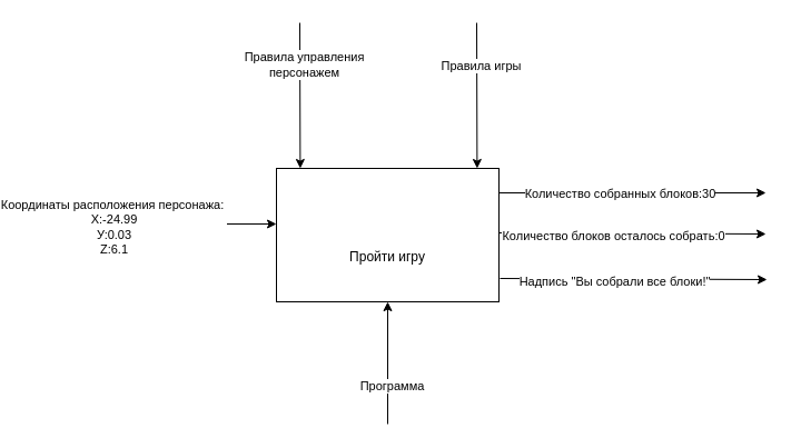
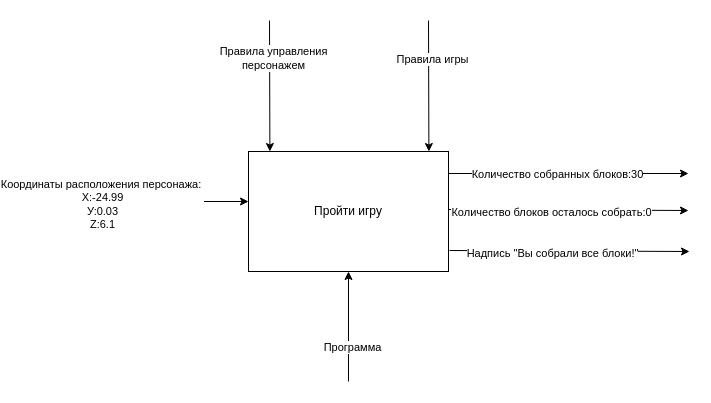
  <mxCell id="0" />
  <mxCell id="1" parent="0" />
  <mxCell id="2" value="" style="rounded=0;whiteSpace=wrap;html=1;" vertex="1" parent="1"><mxGeometry x="230" y="151" width="200" height="120" as="geometry" /></mxCell>
- <mxCell id="3" value="&lt;font style=&quot;vertical-align: inherit;&quot;&gt;&lt;font style=&quot;vertical-align: inherit;&quot;&gt;Пройти игру&lt;/font&gt;&lt;/font&gt;" style="text;html=1;strokeColor=none;fillColor=none;align=center;verticalAlign=middle;whiteSpace=wrap;rounded=0;" vertex="1" parent="1"><mxGeometry x="275" y="201" width="110" height="60" as="geometry" /></mxCell>
+ <mxCell id="3" value="&lt;font style=&quot;vertical-align: inherit;&quot;&gt;&lt;font style=&quot;vertical-align: inherit;&quot;&gt;Пройти игру&lt;/font&gt;&lt;/font&gt;" style="text;html=1;strokeColor=none;fillColor=none;align=center;verticalAlign=middle;whiteSpace=wrap;rounded=0;" vertex="1" parent="1"><mxGeometry x="275" y="181" width="110" height="60" as="geometry" /></mxCell>
  <mxCell id="4" value="" style="endArrow=classic;html=1;rounded=0;" edge="1" parent="1"><mxGeometry width="50" height="50" relative="1" as="geometry"><mxPoint x="20" y="201" as="sourcePoint" /><mxPoint x="230" y="201" as="targetPoint" /></mxGeometry></mxCell>
  <mxCell id="5" value="&lt;font style=&quot;vertical-align: inherit;&quot;&gt;&lt;font style=&quot;vertical-align: inherit;&quot;&gt;&lt;font style=&quot;vertical-align: inherit;&quot;&gt;&lt;font style=&quot;vertical-align: inherit;&quot;&gt;&lt;font style=&quot;vertical-align: inherit;&quot;&gt;&lt;font style=&quot;vertical-align: inherit;&quot;&gt;Координаты расположения персонажа:&amp;nbsp;&lt;/font&gt;&lt;/font&gt;&lt;br&gt;&lt;font style=&quot;vertical-align: inherit;&quot;&gt;&lt;font style=&quot;vertical-align: inherit;&quot;&gt;Х:-24.99&lt;br&gt;&lt;/font&gt;&lt;/font&gt;&lt;font style=&quot;vertical-align: inherit;&quot;&gt;&lt;font style=&quot;vertical-align: inherit;&quot;&gt;У:0.03&lt;br&gt;&lt;/font&gt;&lt;/font&gt;&lt;font style=&quot;vertical-align: inherit;&quot;&gt;&lt;font style=&quot;vertical-align: inherit;&quot;&gt;Z:6.1&lt;/font&gt;&lt;/font&gt;&lt;br&gt;&lt;/font&gt;&lt;/font&gt;&lt;/font&gt;&lt;/font&gt;" style="edgeLabel;html=1;align=center;verticalAlign=middle;resizable=0;points=[];" vertex="1" connectable="0" parent="4"><mxGeometry x="-0.396" y="-2" relative="1" as="geometry"><mxPoint as="offset" /></mxGeometry></mxCell>
  <mxCell id="6" value="" style="endArrow=classic;html=1;rounded=0;entryX=0.292;entryY=0.008;entryDx=0;entryDy=0;entryPerimeter=0;" edge="1" parent="1"><mxGeometry width="50" height="50" relative="1" as="geometry"><mxPoint x="410" y="20.04" as="sourcePoint" /><mxPoint x="410.4" y="151" as="targetPoint" /></mxGeometry></mxCell>
  <mxCell id="7" value="&lt;font style=&quot;vertical-align: inherit;&quot;&gt;&lt;font style=&quot;vertical-align: inherit;&quot;&gt;Правила игры&lt;/font&gt;&lt;/font&gt;" style="edgeLabel;html=1;align=center;verticalAlign=middle;resizable=0;points=[];" vertex="1" connectable="0" parent="6"><mxGeometry x="-0.414" y="3" relative="1" as="geometry"><mxPoint as="offset" /></mxGeometry></mxCell>
  <mxCell id="8" value="" style="endArrow=classic;html=1;rounded=0;entryX=0.292;entryY=0.008;entryDx=0;entryDy=0;entryPerimeter=0;" edge="1" parent="1"><mxGeometry width="50" height="50" relative="1" as="geometry"><mxPoint x="251" y="20.04" as="sourcePoint" /><mxPoint x="251.4" y="151" as="targetPoint" /></mxGeometry></mxCell>
  <mxCell id="9" value="&lt;font style=&quot;vertical-align: inherit;&quot;&gt;&lt;font style=&quot;vertical-align: inherit;&quot;&gt;&lt;font style=&quot;vertical-align: inherit;&quot;&gt;&lt;font style=&quot;vertical-align: inherit;&quot;&gt;&lt;font style=&quot;vertical-align: inherit;&quot;&gt;&lt;font style=&quot;vertical-align: inherit;&quot;&gt;Правила управления&lt;br&gt;персонажем&lt;br&gt;&lt;/font&gt;&lt;/font&gt;&lt;/font&gt;&lt;/font&gt;&lt;/font&gt;&lt;/font&gt;" style="edgeLabel;html=1;align=center;verticalAlign=middle;resizable=0;points=[];" vertex="1" connectable="0" parent="8"><mxGeometry x="-0.429" y="3" relative="1" as="geometry"><mxPoint as="offset" /></mxGeometry></mxCell>
  <mxCell id="10" value="" style="endArrow=classic;html=1;rounded=0;" edge="1" parent="1"><mxGeometry width="50" height="50" relative="1" as="geometry"><mxPoint x="430" y="173" as="sourcePoint" /><mxPoint x="670" y="173" as="targetPoint" /></mxGeometry></mxCell>
  <mxCell id="11" value="&lt;font style=&quot;vertical-align: inherit;&quot;&gt;&lt;font style=&quot;vertical-align: inherit;&quot;&gt;Количество собранных блоков:30&lt;/font&gt;&lt;/font&gt;" style="edgeLabel;html=1;align=center;verticalAlign=middle;resizable=0;points=[];" vertex="1" connectable="0" parent="10"><mxGeometry x="-0.101" relative="1" as="geometry"><mxPoint as="offset" /></mxGeometry></mxCell>
  <mxCell id="12" value="" style="endArrow=classic;html=1;rounded=0;" edge="1" parent="1"><mxGeometry width="50" height="50" relative="1" as="geometry"><mxPoint x="430" y="209" as="sourcePoint" /><mxPoint x="670" y="210" as="targetPoint" /></mxGeometry></mxCell>
  <mxCell id="13" value="&lt;font style=&quot;vertical-align: inherit;&quot;&gt;&lt;font style=&quot;vertical-align: inherit;&quot;&gt;Количество блоков осталось собрать:0&lt;/font&gt;&lt;/font&gt;" style="edgeLabel;html=1;align=center;verticalAlign=middle;resizable=0;points=[];" vertex="1" connectable="0" parent="12"><mxGeometry x="-0.139" y="-2" relative="1" as="geometry"><mxPoint as="offset" /></mxGeometry></mxCell>
  <mxCell id="14" value="" style="endArrow=classic;html=1;rounded=0;entryX=0.5;entryY=1;entryDx=0;entryDy=0;" edge="1" parent="1" target="2"><mxGeometry width="50" height="50" relative="1" as="geometry"><mxPoint x="330" y="381" as="sourcePoint" /><mxPoint x="470" y="191" as="targetPoint" /></mxGeometry></mxCell>
  <mxCell id="15" value="&lt;font style=&quot;vertical-align: inherit;&quot;&gt;&lt;font style=&quot;vertical-align: inherit;&quot;&gt;Программа&lt;/font&gt;&lt;/font&gt;" style="edgeLabel;html=1;align=center;verticalAlign=middle;resizable=0;points=[];" vertex="1" connectable="0" parent="14"><mxGeometry x="-0.367" y="-3" relative="1" as="geometry"><mxPoint as="offset" /></mxGeometry></mxCell>
  <mxCell id="16" value="" style="endArrow=classic;html=1;rounded=0;" edge="1" parent="1"><mxGeometry width="50" height="50" relative="1" as="geometry"><mxPoint x="431" y="250" as="sourcePoint" /><mxPoint x="671" y="251" as="targetPoint" /></mxGeometry></mxCell>
  <mxCell id="17" value="&lt;font style=&quot;vertical-align: inherit;&quot;&gt;&lt;font style=&quot;vertical-align: inherit;&quot;&gt;&lt;font style=&quot;vertical-align: inherit;&quot;&gt;&lt;font style=&quot;vertical-align: inherit;&quot;&gt;Надпись &quot;Вы собрали все блоки!&quot;&lt;/font&gt;&lt;/font&gt;&lt;/font&gt;&lt;/font&gt;" style="edgeLabel;html=1;align=center;verticalAlign=middle;resizable=0;points=[];" vertex="1" connectable="0" parent="16"><mxGeometry x="-0.139" y="-2" relative="1" as="geometry"><mxPoint as="offset" /></mxGeometry></mxCell>
